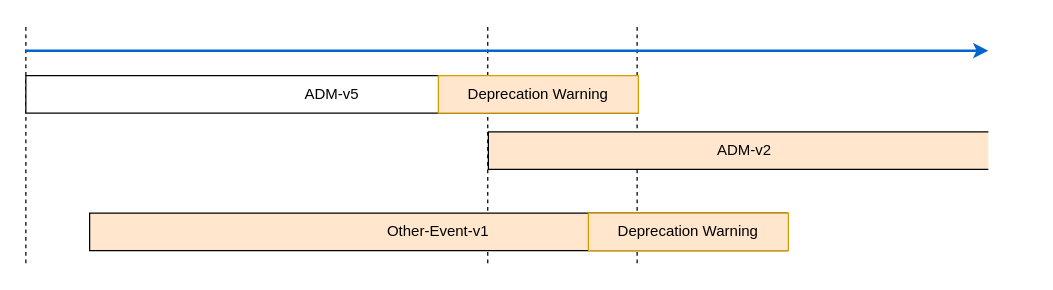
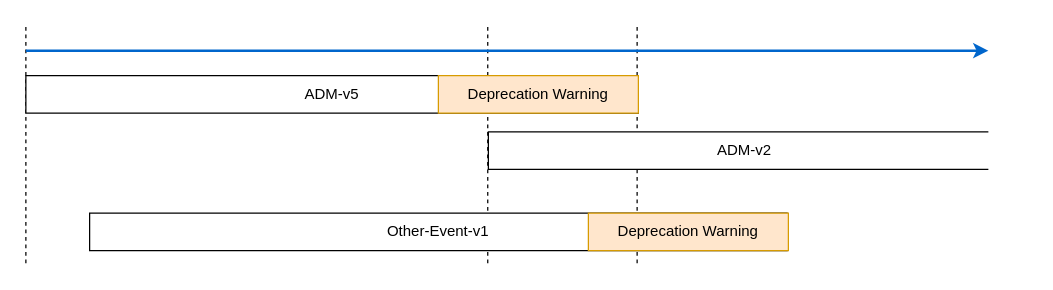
  <mxCell id="0" />
  <mxCell id="1" parent="0" />
  <mxCell id="2" value="" style="endArrow=none;dashed=1;html=1;" parent="1" edge="1"><mxGeometry width="50" height="50" relative="1" as="geometry"><mxPoint x="20" y="210" as="sourcePoint" /><mxPoint x="20" y="20" as="targetPoint" /></mxGeometry></mxCell>
  <mxCell id="3" value="" style="endArrow=none;dashed=1;html=1;" parent="1" edge="1"><mxGeometry width="50" height="50" relative="1" as="geometry"><mxPoint x="389.5" y="210" as="sourcePoint" /><mxPoint x="389.5" y="20" as="targetPoint" /></mxGeometry></mxCell>
  <mxCell id="4" value="" style="endArrow=none;dashed=1;html=1;" parent="1" edge="1"><mxGeometry width="50" height="50" relative="1" as="geometry"><mxPoint x="509" y="210" as="sourcePoint" /><mxPoint x="509" y="20" as="targetPoint" /></mxGeometry></mxCell>
  <mxCell id="5" value="ADM-v5" style="rounded=0;whiteSpace=wrap;html=1;" parent="1" vertex="1"><mxGeometry x="20" y="60" width="490" height="30" as="geometry" /></mxCell>
- <mxCell id="6" value="ADM-v2" style="rounded=0;whiteSpace=wrap;html=1;fillColor=#ffe6cc;" parent="1" vertex="1"><mxGeometry x="390" y="105" width="410" height="30" as="geometry" /></mxCell>
+ <mxCell id="6" value="ADM-v2" style="rounded=0;whiteSpace=wrap;html=1;" parent="1" vertex="1"><mxGeometry x="390" y="105" width="410" height="30" as="geometry" /></mxCell>
  <mxCell id="7" value="" style="rounded=0;whiteSpace=wrap;html=1;strokeColor=none;" parent="1" vertex="1"><mxGeometry x="790" y="90" width="30" height="60" as="geometry" /></mxCell>
  <mxCell id="8" value="Deprecation Warning" style="rounded=0;whiteSpace=wrap;html=1;fillColor=#ffe6cc;strokeColor=#d79b00;" parent="1" vertex="1"><mxGeometry x="350" y="60" width="160" height="30" as="geometry" /></mxCell>
- <mxCell id="9" value="Other-Event-v1" style="rounded=0;whiteSpace=wrap;html=1;fillColor=#ffe6cc;" parent="1" vertex="1"><mxGeometry x="71" y="170" width="558" height="30" as="geometry" /></mxCell>
+ <mxCell id="9" value="Other-Event-v1" style="rounded=0;whiteSpace=wrap;html=1;" parent="1" vertex="1"><mxGeometry x="71" y="170" width="558" height="30" as="geometry" /></mxCell>
  <mxCell id="10" value="Deprecation Warning" style="rounded=0;whiteSpace=wrap;html=1;fillColor=#ffe6cc;strokeColor=#d79b00;" parent="1" vertex="1"><mxGeometry x="470" y="170" width="160" height="30" as="geometry" /></mxCell>
  <mxCell id="11" value="" style="endArrow=classic;html=1;strokeWidth=2;fillColor=#dae8fc;strokeColor=#0066CC;" parent="1" edge="1"><mxGeometry width="50" height="50" relative="1" as="geometry"><mxPoint x="20" y="40" as="sourcePoint" /><mxPoint x="790" y="40" as="targetPoint" /></mxGeometry></mxCell>
